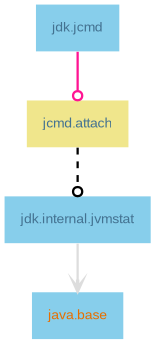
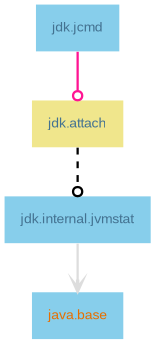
  digraph {
    nodesep=.5
    pencolor=transparent
    ranksep=0.600000
    fontname="Liberation Sans"
    node [fontcolor="#437291" fontname="Liberation Sans" fontsize=12 group=jdk margin=".2,.2" shape=plaintext style=filled fillcolor=skyblue]
    edge [arrowhead=odot arrowsize=1 penwidth=2 fontname="Liberation Sans"]
    "java.base" [fontcolor="#e76f00" group=java]
-   "jdk.attach" [fillcolor=khaki label="jcmd.attach"]
+   "jdk.attach" [fillcolor=khaki]
    "jdk.internal.jvmstat"
    "jdk.jcmd"
    subgraph sub_1 {
      "java.base"
    }
    subgraph sub_2 {
      "jdk.attach"
      "jdk.internal.jvmstat"
      "jdk.jcmd"
    }
    "jdk.attach" -> "jdk.internal.jvmstat" [color=black style=dashed]
    "jdk.internal.jvmstat" -> "java.base" [arrowhead=open color="#dddddd"]
    "jdk.jcmd" -> "jdk.attach" [color=deeppink style=bold]
  }
